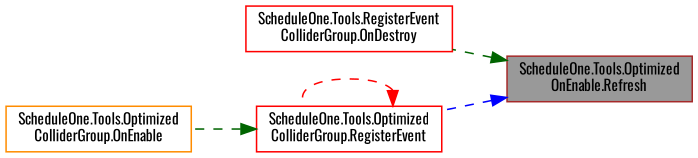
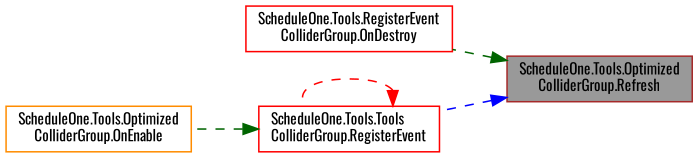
  digraph {
    fontname=Oswald
    rankdir=RL
    node [color=red fillcolor=white fontname=Oswald fontsize=10 shape=box style=filled]
    edge [color=darkgreen dir=back fontname=Oswald fontsize=10 labelfontname=Helvetica labelfontsize=10 style=dashed]
-   n1 [color=brown fillcolor=grey60 fontcolor=black height=0.2 label="ScheduleOne.Tools.Optimized\lOnEnable.Refresh" width=0.4]
+   n1 [color=brown fillcolor=grey60 fontcolor=black height=0.2 label="ScheduleOne.Tools.Optimized\lColliderGroup.Refresh" width=0.4]
    n2 [height=0.2 label="ScheduleOne.Tools.RegisterEvent\lColliderGroup.OnDestroy" width=0.4]
-   n3 [height=0.2 label="ScheduleOne.Tools.Optimized\lColliderGroup.RegisterEvent" width=0.4]
+   n3 [height=0.2 label="ScheduleOne.Tools.Tools\lColliderGroup.RegisterEvent" width=0.4]
    n4 [color=darkorange height=0.2 label="ScheduleOne.Tools.Optimized\lColliderGroup.OnEnable" width=0.4]
    n1 -> n2
    n1 -> n3 [color=blue]
    n3 -> n3 [color=red]
    n3 -> n4
  }
